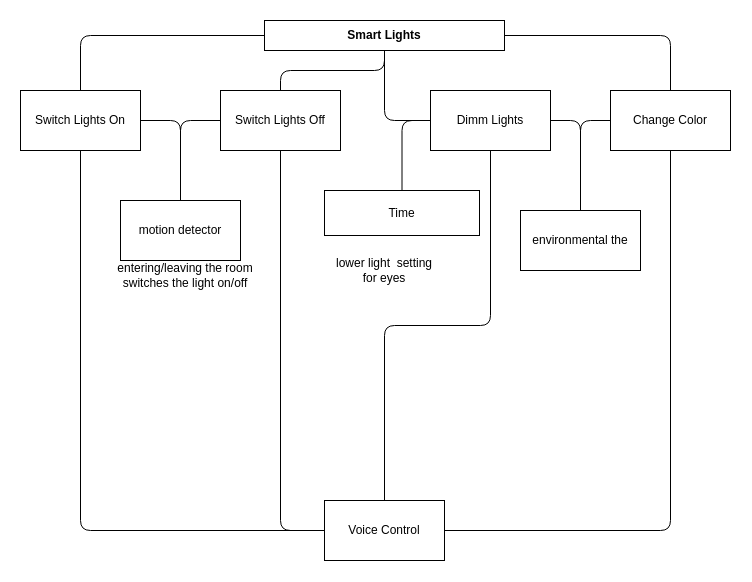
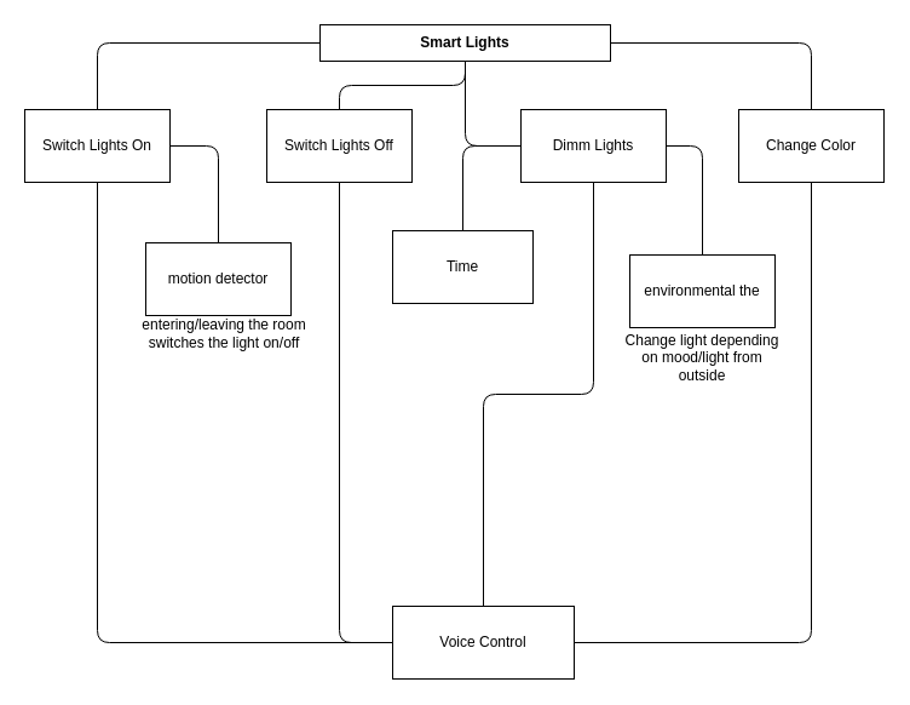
  <mxCell id="0" />
  <mxCell id="1" parent="0" />
  <mxCell id="2" value="&lt;b&gt;Smart Lights&lt;/b&gt;" style="rounded=0;whiteSpace=wrap;html=1;" vertex="1" parent="1"><mxGeometry x="264" y="20" width="240" height="30" as="geometry" /></mxCell>
  <mxCell id="3" style="rounded=1;orthogonalLoop=1;jettySize=auto;html=1;exitX=1;exitY=0.5;exitDx=0;exitDy=0;entryX=0.5;entryY=1;entryDx=0;entryDy=0;edgeStyle=orthogonalEdgeStyle;strokeColor=none;endArrow=none;endFill=0;" edge="1" parent="1" source="5" target="2"><mxGeometry relative="1" as="geometry" /></mxCell>
  <mxCell id="4" style="edgeStyle=orthogonalEdgeStyle;rounded=1;orthogonalLoop=1;jettySize=auto;html=1;exitX=0.5;exitY=0;exitDx=0;exitDy=0;entryX=0;entryY=0.5;entryDx=0;entryDy=0;endArrow=none;endFill=0;" edge="1" parent="1" source="5" target="2"><mxGeometry relative="1" as="geometry" /></mxCell>
  <mxCell id="5" value="Switch Lights On" style="rounded=0;whiteSpace=wrap;html=1;" vertex="1" parent="1"><mxGeometry x="20" y="90" width="120" height="60" as="geometry" /></mxCell>
  <mxCell id="6" style="edgeStyle=orthogonalEdgeStyle;rounded=1;orthogonalLoop=1;jettySize=auto;html=1;exitX=0.5;exitY=0;exitDx=0;exitDy=0;entryX=0.5;entryY=1;entryDx=0;entryDy=0;endArrow=none;endFill=0;" edge="1" parent="1" source="7" target="2"><mxGeometry relative="1" as="geometry" /></mxCell>
  <mxCell id="7" value="Switch Lights Off" style="rounded=0;whiteSpace=wrap;html=1;" vertex="1" parent="1"><mxGeometry x="220" y="90" width="120" height="60" as="geometry" /></mxCell>
  <mxCell id="8" style="edgeStyle=orthogonalEdgeStyle;rounded=1;orthogonalLoop=1;jettySize=auto;html=1;exitX=0;exitY=0.5;exitDx=0;exitDy=0;entryX=0.5;entryY=1;entryDx=0;entryDy=0;endArrow=none;endFill=0;" edge="1" parent="1" source="9" target="2"><mxGeometry relative="1" as="geometry" /></mxCell>
  <mxCell id="9" value="Dimm Lights" style="rounded=0;whiteSpace=wrap;html=1;" vertex="1" parent="1"><mxGeometry x="430" y="90" width="120" height="60" as="geometry" /></mxCell>
  <mxCell id="10" style="edgeStyle=orthogonalEdgeStyle;rounded=1;orthogonalLoop=1;jettySize=auto;html=1;exitX=0.5;exitY=0;exitDx=0;exitDy=0;entryX=1;entryY=0.5;entryDx=0;entryDy=0;endArrow=none;endFill=0;" edge="1" parent="1" source="11" target="2"><mxGeometry relative="1" as="geometry" /></mxCell>
  <mxCell id="11" value="&lt;div&gt;Change Color&lt;/div&gt;" style="rounded=0;whiteSpace=wrap;html=1;" vertex="1" parent="1"><mxGeometry x="610" y="90" width="120" height="60" as="geometry" /></mxCell>
  <mxCell id="12" style="edgeStyle=orthogonalEdgeStyle;rounded=1;orthogonalLoop=1;jettySize=auto;html=1;exitX=0.5;exitY=0;exitDx=0;exitDy=0;entryX=0.5;entryY=1;entryDx=0;entryDy=0;endArrow=none;endFill=0;" edge="1" parent="1" source="16" target="9"><mxGeometry relative="1" as="geometry" /></mxCell>
  <mxCell id="13" style="edgeStyle=orthogonalEdgeStyle;rounded=1;orthogonalLoop=1;jettySize=auto;html=1;exitX=1;exitY=0.5;exitDx=0;exitDy=0;entryX=0.5;entryY=1;entryDx=0;entryDy=0;endArrow=none;endFill=0;" edge="1" parent="1" source="16" target="11"><mxGeometry relative="1" as="geometry" /></mxCell>
  <mxCell id="14" style="edgeStyle=orthogonalEdgeStyle;rounded=1;orthogonalLoop=1;jettySize=auto;html=1;entryX=0.5;entryY=1;entryDx=0;entryDy=0;endArrow=none;endFill=0;exitX=0;exitY=0.5;exitDx=0;exitDy=0;" edge="1" parent="1" source="16" target="7"><mxGeometry relative="1" as="geometry"><mxPoint x="280" y="250" as="sourcePoint" /></mxGeometry></mxCell>
  <mxCell id="15" style="edgeStyle=orthogonalEdgeStyle;rounded=1;orthogonalLoop=1;jettySize=auto;html=1;exitX=0;exitY=0.5;exitDx=0;exitDy=0;entryX=0.5;entryY=1;entryDx=0;entryDy=0;endArrow=none;endFill=0;" edge="1" parent="1" source="16" target="5"><mxGeometry relative="1" as="geometry" /></mxCell>
- <mxCell id="16" value="Voice Control" style="rounded=0;whiteSpace=wrap;html=1;" vertex="1" parent="1"><mxGeometry x="324" y="500" width="120" height="60" as="geometry" /></mxCell>
- <mxCell id="17" style="edgeStyle=orthogonalEdgeStyle;rounded=1;orthogonalLoop=1;jettySize=auto;html=1;exitX=0.5;exitY=0;exitDx=0;exitDy=0;entryX=0;entryY=0.5;entryDx=0;entryDy=0;endArrow=none;endFill=0;" edge="1" parent="1" source="19" target="11"><mxGeometry relative="1" as="geometry" /></mxCell>
+ <mxCell id="16" value="Voice Control" style="rounded=0;whiteSpace=wrap;html=1;" vertex="1" parent="1"><mxGeometry x="324" y="500" width="150" height="60" as="geometry" /></mxCell>
  <mxCell id="18" style="edgeStyle=orthogonalEdgeStyle;rounded=1;orthogonalLoop=1;jettySize=auto;html=1;exitX=0.5;exitY=0;exitDx=0;exitDy=0;entryX=1;entryY=0.5;entryDx=0;entryDy=0;endArrow=none;endFill=0;" edge="1" parent="1" source="19" target="9"><mxGeometry relative="1" as="geometry" /></mxCell>
  <mxCell id="19" value="environmental the" style="rounded=0;whiteSpace=wrap;html=1;" vertex="1" parent="1"><mxGeometry x="520" y="210" width="120" height="60" as="geometry" /></mxCell>
  <mxCell id="20" style="edgeStyle=orthogonalEdgeStyle;rounded=1;orthogonalLoop=1;jettySize=auto;html=1;exitX=0.5;exitY=0;exitDx=0;exitDy=0;entryX=0;entryY=0.5;entryDx=0;entryDy=0;endArrow=none;endFill=0;" edge="1" parent="1" source="21" target="9"><mxGeometry relative="1" as="geometry" /></mxCell>
- <mxCell id="21" value="&lt;div&gt;Time&lt;/div&gt;" style="rounded=0;whiteSpace=wrap;html=1;" vertex="1" parent="1"><mxGeometry x="324" y="190" width="155" height="45" as="geometry" /></mxCell>
- <mxCell id="22" value="&lt;div&gt;lower light&amp;nbsp; setting for eyes&lt;/div&gt;" style="text;html=1;strokeColor=none;fillColor=none;align=center;verticalAlign=middle;whiteSpace=wrap;rounded=0;" vertex="1" parent="1"><mxGeometry x="334" y="250" width="100" height="40" as="geometry" /></mxCell>
- <mxCell id="24" style="edgeStyle=orthogonalEdgeStyle;rounded=1;orthogonalLoop=1;jettySize=auto;html=1;exitX=0.5;exitY=0;exitDx=0;exitDy=0;entryX=0;entryY=0.5;entryDx=0;entryDy=0;endArrow=none;endFill=0;" edge="1" parent="1" source="26" target="7"><mxGeometry relative="1" as="geometry" /></mxCell>
+ <mxCell id="21" value="&lt;div&gt;Time&lt;/div&gt;" style="rounded=0;whiteSpace=wrap;html=1;" vertex="1" parent="1"><mxGeometry x="324" y="190" width="116" height="60" as="geometry" /></mxCell>
+ <mxCell id="23" value="Change light depending on mood/light from outside" style="text;html=1;strokeColor=none;fillColor=none;align=center;verticalAlign=middle;whiteSpace=wrap;rounded=0;" vertex="1" parent="1"><mxGeometry x="510" y="280" width="140" height="30" as="geometry" /></mxCell>
  <mxCell id="25" style="edgeStyle=orthogonalEdgeStyle;rounded=1;orthogonalLoop=1;jettySize=auto;html=1;exitX=0.5;exitY=0;exitDx=0;exitDy=0;entryX=1;entryY=0.5;entryDx=0;entryDy=0;endArrow=none;endFill=0;" edge="1" parent="1" source="26" target="5"><mxGeometry relative="1" as="geometry" /></mxCell>
  <mxCell id="26" value="&lt;div&gt;motion detector&lt;/div&gt;" style="rounded=0;whiteSpace=wrap;html=1;" vertex="1" parent="1"><mxGeometry x="120" y="200" width="120" height="60" as="geometry" /></mxCell>
  <mxCell id="27" value="&lt;div&gt;entering/leaving the room switches the light on/off&lt;/div&gt;" style="text;html=1;strokeColor=none;fillColor=none;align=center;verticalAlign=middle;whiteSpace=wrap;rounded=0;" vertex="1" parent="1"><mxGeometry x="110" y="260" width="150" height="30" as="geometry" /></mxCell>
